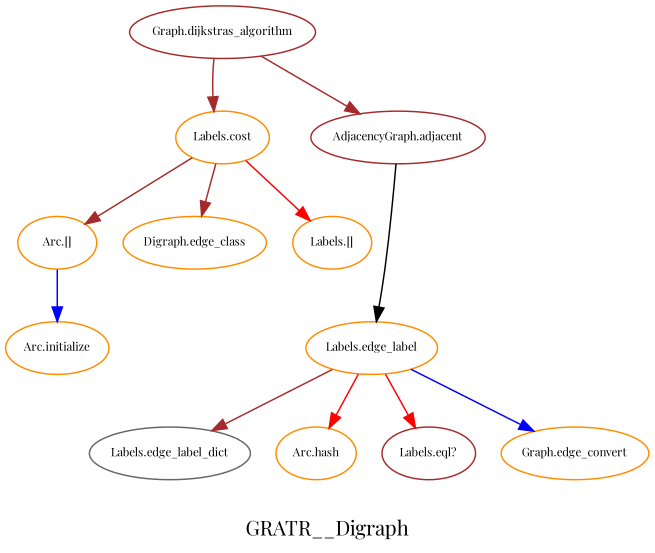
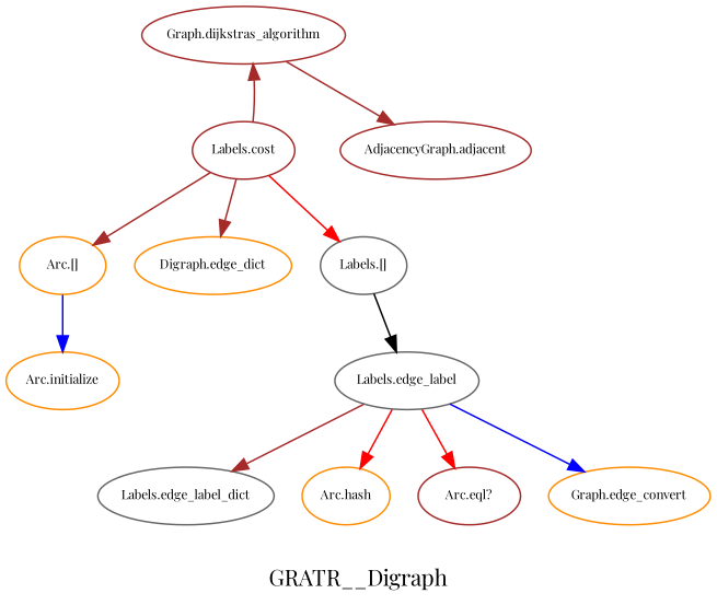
  digraph {
    fontname="Playfair Display"
    label=GRATR__Digraph
    node [color=darkorange fontname="Playfair Display" fontsize=8]
    edge [color=brown fontname="Playfair Display" fontsize=8]
-   n1 [label="Labels.edge_label"]
+   n1 [color=gray40 label="Labels.edge_label"]
    n2 [color=gray40 label="Labels.edge_label_dict"]
    n3 [label="Arc.hash"]
-   n4 [color=brown label="Labels.eql?"]
+   n4 [color=brown label="Arc.eql?"]
    n5 [label="Graph.edge_convert"]
    n6 [label="Arc.[]"]
    n7 [label="Arc.initialize"]
    n8 [color=brown label="Graph.dijkstras_algorithm"]
-   n9 [label="Labels.cost"]
+   n9 [color=brown label="Labels.cost"]
    n10 [color=brown label="AdjacencyGraph.adjacent"]
-   n11 [label="Digraph.edge_class"]
-   n12 [label="Labels.[]"]
+   n11 [label="Digraph.edge_dict"]
+   n12 [color=gray40 label="Labels.[]"]
    n1 -> n2
    n1 -> n3 [color=red]
    n1 -> n4 [color=red]
    n1 -> n5 [color=blue]
    n6 -> n7 [color=blue]
-   n8 -> n9
+   n9 -> n8
    n8 -> n10
    n9 -> n6
    n9 -> n11
    n9 -> n12 [color=red]
-   n10 -> n1 [color=black]
+   n12 -> n1 [color=black]
  }
